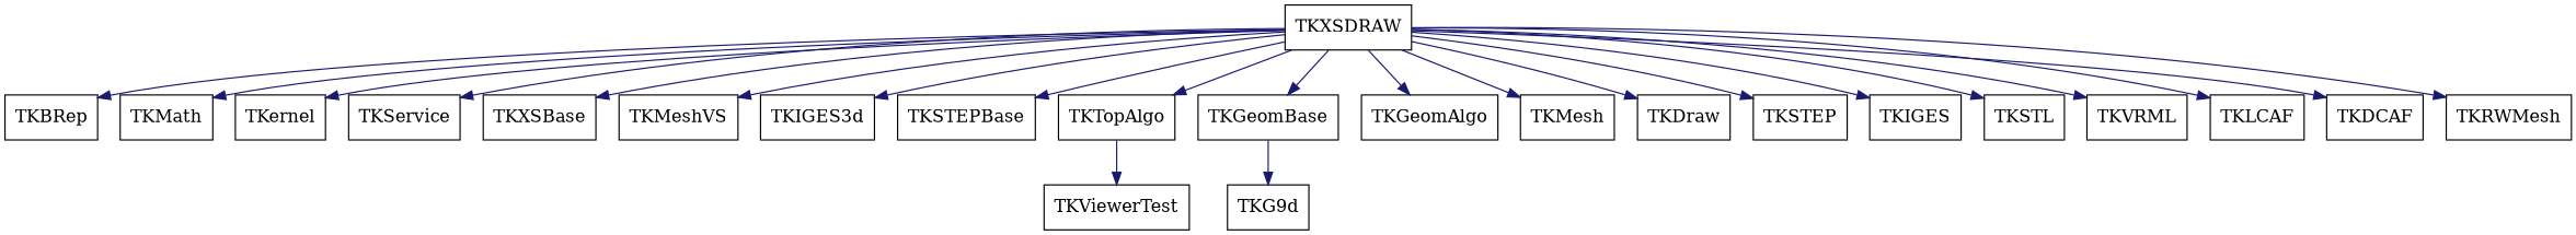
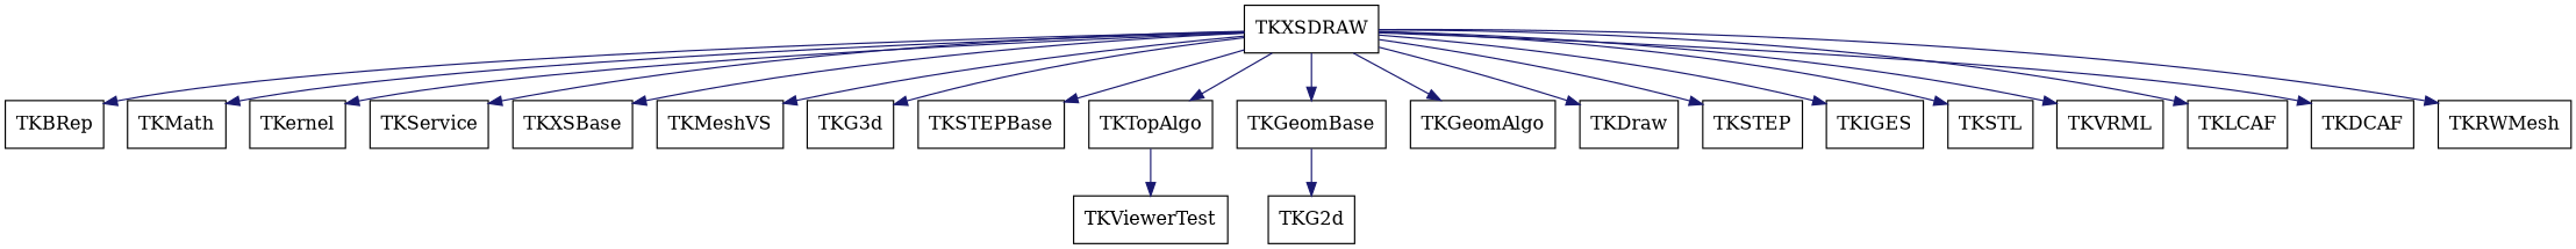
  digraph {
    aspect=1
    node [shape=box]
    edge [color=midnightblue style=solid]
    TKXSDRAW
    TKBRep
    TKMath
    TKernel
    TKService
    TKXSBase
    TKMeshVS
-   TKG3d [label=TKIGES3d]
+   TKG3d
    TKSTEPBase
    TKTopAlgo
    TKGeomBase
    TKGeomAlgo
-   TKMesh
    TKDraw
    TKSTEP
    TKIGES
    TKSTL
    TKVRML
    TKLCAF
    TKDCAF
    TKRWMesh
    TKViewerTest
-   TKG2d [label=TKG9d]
+   TKG2d
    TKXSDRAW -> TKBRep
    TKXSDRAW -> TKMath
    TKXSDRAW -> TKernel
    TKXSDRAW -> TKService
    TKXSDRAW -> TKXSBase
    TKXSDRAW -> TKMeshVS
    TKXSDRAW -> TKG3d
    TKXSDRAW -> TKSTEPBase
    TKXSDRAW -> TKTopAlgo
    TKXSDRAW -> TKGeomBase
    TKXSDRAW -> TKGeomAlgo
-   TKXSDRAW -> TKMesh
    TKXSDRAW -> TKDraw
    TKXSDRAW -> TKSTEP
    TKXSDRAW -> TKIGES
    TKXSDRAW -> TKSTL
    TKXSDRAW -> TKVRML
    TKXSDRAW -> TKLCAF
    TKXSDRAW -> TKDCAF
    TKXSDRAW -> TKRWMesh
    TKTopAlgo -> TKViewerTest
    TKGeomBase -> TKG2d
  }
